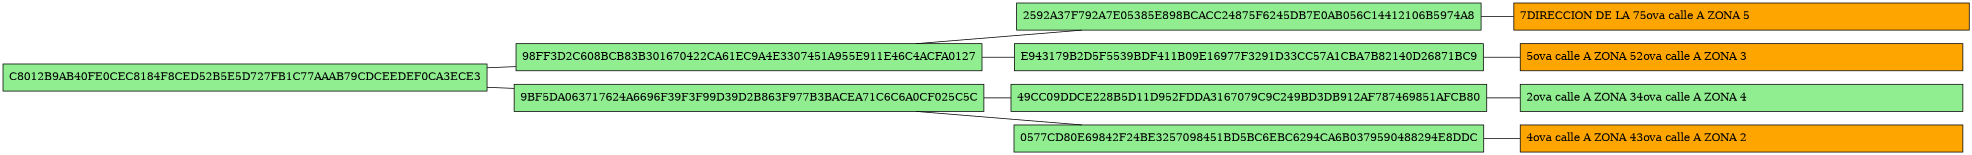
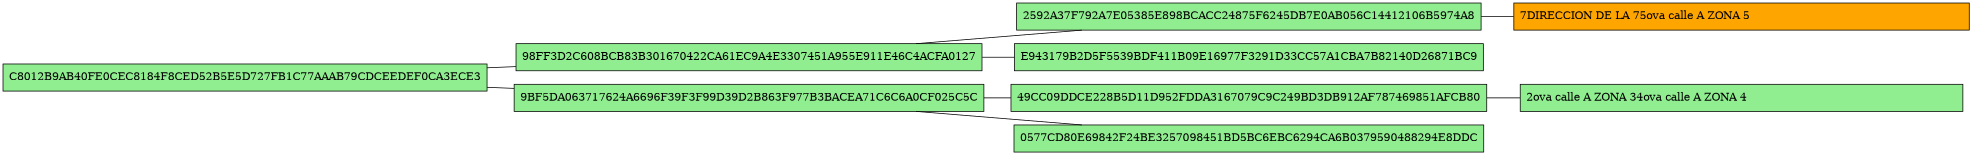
  graph {
    rankdir=LR
    node [fillcolor=lightgreen shape=rect style=filled]
    n1 [label=C8012B9AB40FE0CEC8184F8CED52B5E5D727FB1C77AAAB79CDCEEDEF0CA3ECE3]
    n2 [label="98FF3D2C608BCB83B301670422CA61EC9A4E3307451A955E911E46C4ACFA0127"]
    n3 [label="9BF5DA063717624A6696F39F3F99D39D2B863F977B3BACEA71C6C6A0CF025C5C"]
    n4 [label="2592A37F792A7E05385E898BCACC24875F6245DB7E0AB056C14412106B5974A8"]
    n5 [label=E943179B2D5F5539BDF411B09E16977F3291D33CC57A1CBA7B82140D26871BC9]
    n6 [label="49CC09DDCE228B5D11D952FDDA3167079C9C249BD3DB912AF787469851AFCB80"]
    n7 [label="0577CD80E69842F24BE3257098451BD5BC6EBC6294CA6B0379590488294E8DDC"]
    n8 [fillcolor=orange label="7DIRECCION DE LA 75ova calle A ZONA 5                                                               "]
-   n9 [fillcolor=orange label="5ova calle A ZONA 52ova calle A ZONA 3                                                              "]
    n10 [label="2ova calle A ZONA 34ova calle A ZONA 4                                                              "]
-   n11 [fillcolor=orange label="4ova calle A ZONA 43ova calle A ZONA 2                                                              "]
    n1 -- n2
    n1 -- n3
    n2 -- n4
    n2 -- n5
    n3 -- n6
    n3 -- n7
    n4 -- n8
-   n5 -- n9
    n6 -- n10
-   n7 -- n11
  }
